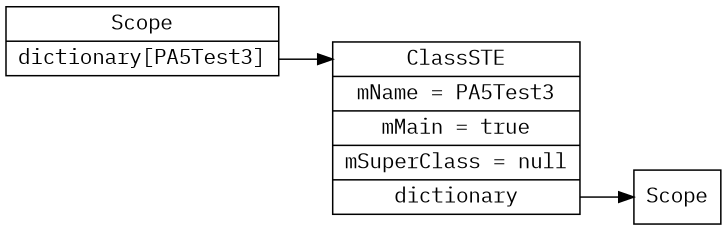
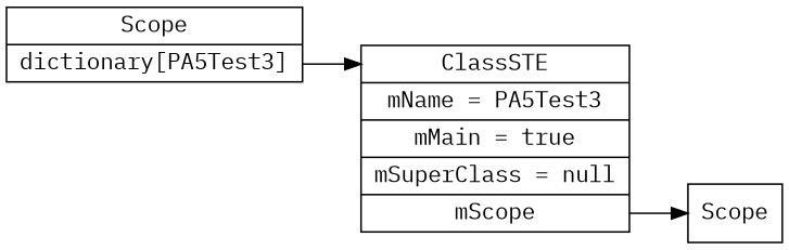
  digraph {
    rankdir=LR
    fontname="IBM Plex Mono"
    node [shape=record fontname="IBM Plex Mono"]
    edge [headport=f0 fontname="IBM Plex Mono"]
    n1 [label=" <f0> Scope | <f1> dictionary\[PA5Test3\] "]
-   n2 [label=" <f0> ClassSTE | <f1> mName = PA5Test3| <f2> mMain = true| <f3> mSuperClass = null| <f4> dictionary "]
+   n2 [label=" <f0> ClassSTE | <f1> mName = PA5Test3| <f2> mMain = true| <f3> mSuperClass = null| <f4> mScope "]
    n3 [label=" <f0> Scope "]
    n1 -> n2 [tailport=f1]
    n2 -> n3 [tailport=f4]
  }
